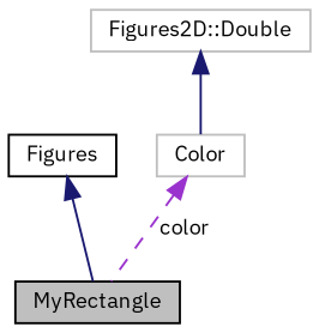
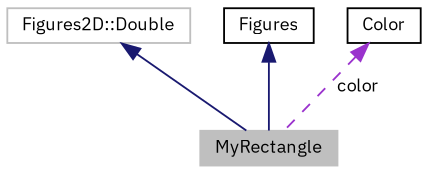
  digraph {
    fontname="IBM Plex Sans"
    node [color=black fillcolor=white fontname="IBM Plex Sans" fontsize=10 shape=record style=filled]
    edge [color=midnightblue dir=back fontname="IBM Plex Sans" fontsize=10 labelfontname=Helvetica labelfontsize=10 style=solid]
-   n1 [fillcolor=grey75 fontcolor=black height=0.2 label=MyRectangle width=0.4]
+   n1 [color=grey75 fillcolor=grey75 fontcolor=black height=0.2 label=MyRectangle width=0.4]
    n2 [color=grey75 height=0.2 label="Figures2D::Double" width=0.4]
    n3 [height=0.2 label=Figures width=0.4]
-   n4 [color=grey75 height=0.2 label=Color width=0.4]
-   n2 -> n4
+   n4 [height=0.2 label=Color width=0.4]
+   n2 -> n1
    n3 -> n1
    n4 -> n1 [color=darkorchid3 label=" color" style=dashed]
  }
